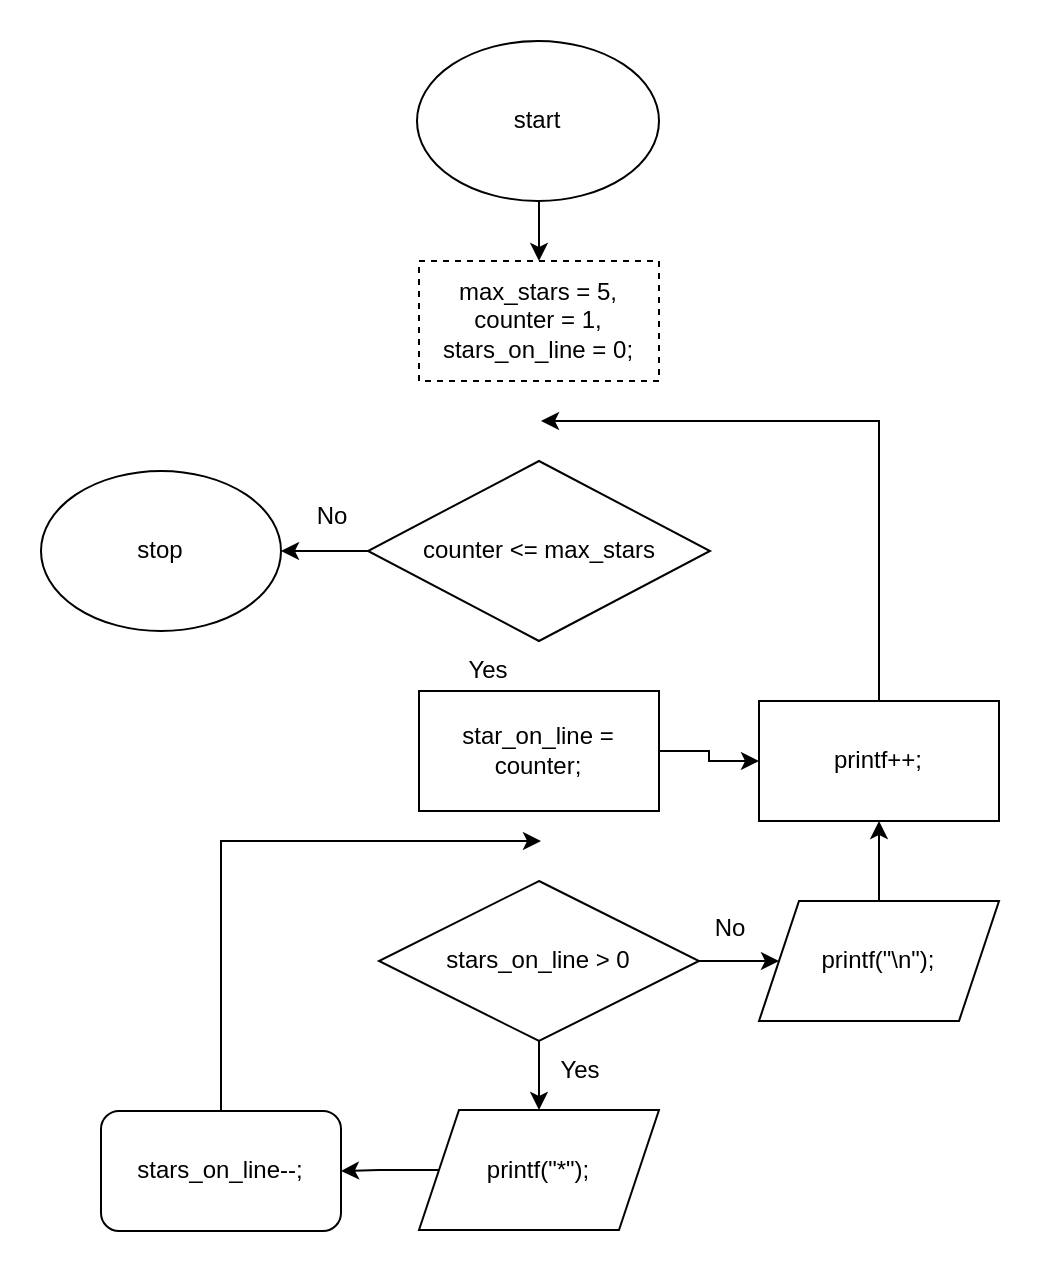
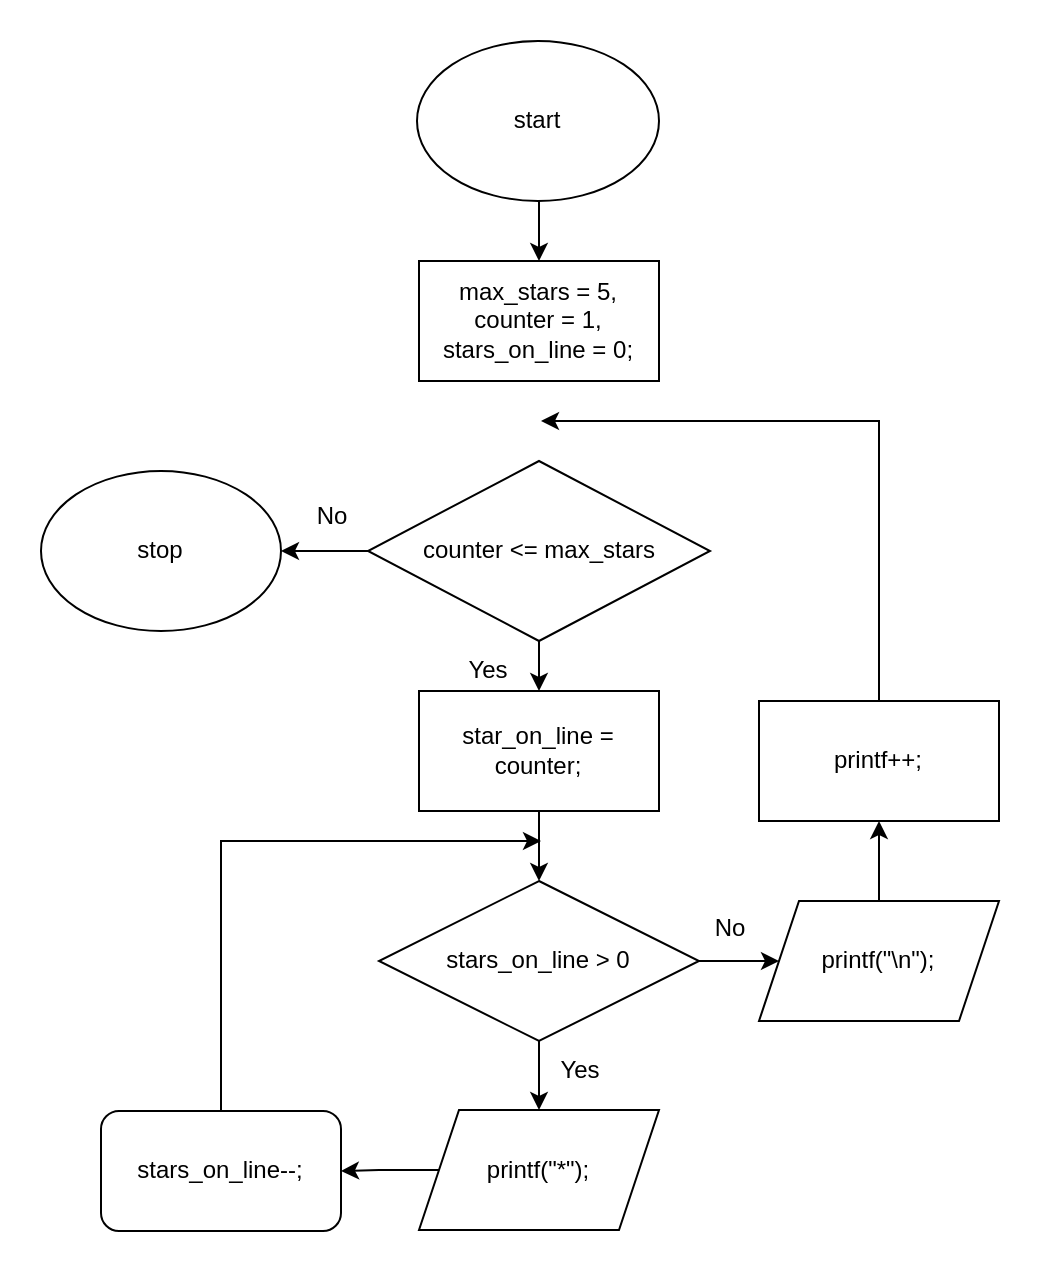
  <mxCell id="0" />
  <mxCell id="1" parent="0" />
  <mxCell id="2" style="edgeStyle=orthogonalEdgeStyle;rounded=0;orthogonalLoop=1;jettySize=auto;html=1;entryX=0.5;entryY=0;entryDx=0;entryDy=0;" edge="1" parent="1" target="3"><mxGeometry relative="1" as="geometry"><mxPoint x="269" y="100" as="sourcePoint" /></mxGeometry></mxCell>
- <mxCell id="3" value="max_stars = 5,&lt;div&gt;counter = 1,&lt;/div&gt;&lt;div&gt;stars_on_line = 0;&lt;/div&gt;" style="rounded=0;whiteSpace=wrap;html=1;dashed=1;" vertex="1" parent="1"><mxGeometry x="209" y="130" width="120" height="60" as="geometry" /></mxCell>
+ <mxCell id="3" value="max_stars = 5,&lt;div&gt;counter = 1,&lt;/div&gt;&lt;div&gt;stars_on_line = 0;&lt;/div&gt;" style="rounded=0;whiteSpace=wrap;html=1;" vertex="1" parent="1"><mxGeometry x="209" y="130" width="120" height="60" as="geometry" /></mxCell>
  <mxCell id="4" style="edgeStyle=orthogonalEdgeStyle;rounded=0;orthogonalLoop=1;jettySize=auto;html=1;entryX=1;entryY=0.5;entryDx=0;entryDy=0;" edge="1" parent="1" source="6"><mxGeometry relative="1" as="geometry"><mxPoint x="140" y="275" as="targetPoint" /></mxGeometry></mxCell>
+ <mxCell id="5" style="edgeStyle=orthogonalEdgeStyle;rounded=0;orthogonalLoop=1;jettySize=auto;html=1;entryX=0.5;entryY=0;entryDx=0;entryDy=0;" edge="1" parent="1" source="6" target="9"><mxGeometry relative="1" as="geometry" /></mxCell>
  <mxCell id="6" value="counter &amp;lt;= max_stars" style="rhombus;whiteSpace=wrap;html=1;" vertex="1" parent="1"><mxGeometry x="183.5" y="230" width="171" height="90" as="geometry" /></mxCell>
  <mxCell id="7" value="No" style="text;html=1;align=center;verticalAlign=middle;whiteSpace=wrap;rounded=0;" vertex="1" parent="1"><mxGeometry x="136" y="243" width="60" height="30" as="geometry" /></mxCell>
- <mxCell id="8" style="edgeStyle=orthogonalEdgeStyle;rounded=0;orthogonalLoop=1;jettySize=auto;html=1;" edge="1" parent="1" source="9" target="15"><mxGeometry relative="1" as="geometry" /></mxCell>
+ <mxCell id="8" style="edgeStyle=orthogonalEdgeStyle;rounded=0;orthogonalLoop=1;jettySize=auto;html=1;entryX=0.5;entryY=0;entryDx=0;entryDy=0;" edge="1" parent="1" source="9" target="13"><mxGeometry relative="1" as="geometry" /></mxCell>
  <mxCell id="9" value="star_on_line = counter;" style="rounded=0;whiteSpace=wrap;html=1;" vertex="1" parent="1"><mxGeometry x="209" y="345" width="120" height="60" as="geometry" /></mxCell>
  <mxCell id="10" value="Yes" style="text;html=1;align=center;verticalAlign=middle;whiteSpace=wrap;rounded=0;" vertex="1" parent="1"><mxGeometry x="214" y="320" width="60" height="30" as="geometry" /></mxCell>
  <mxCell id="11" style="edgeStyle=orthogonalEdgeStyle;rounded=0;orthogonalLoop=1;jettySize=auto;html=1;" edge="1" parent="1" source="13" target="17"><mxGeometry relative="1" as="geometry" /></mxCell>
  <mxCell id="12" style="edgeStyle=orthogonalEdgeStyle;rounded=0;orthogonalLoop=1;jettySize=auto;html=1;entryX=0.5;entryY=0;entryDx=0;entryDy=0;" edge="1" parent="1" source="13" target="19"><mxGeometry relative="1" as="geometry" /></mxCell>
  <mxCell id="13" value="stars_on_line &amp;gt; 0" style="rhombus;whiteSpace=wrap;html=1;" vertex="1" parent="1"><mxGeometry x="189" y="440" width="160" height="80" as="geometry" /></mxCell>
  <mxCell id="14" style="edgeStyle=orthogonalEdgeStyle;rounded=0;orthogonalLoop=1;jettySize=auto;html=1;" edge="1" parent="1"><mxGeometry relative="1" as="geometry"><mxPoint x="270" y="210" as="targetPoint" /><mxPoint x="459" y="350" as="sourcePoint" /><Array as="points"><mxPoint x="439" y="350" /><mxPoint x="439" y="210" /></Array></mxGeometry></mxCell>
  <mxCell id="15" value="&lt;div&gt;&lt;span style=&quot;background-color: transparent; color: light-dark(rgb(0, 0, 0), rgb(255, 255, 255));&quot;&gt;printf++;&lt;/span&gt;&lt;/div&gt;" style="rounded=0;whiteSpace=wrap;html=1;" vertex="1" parent="1"><mxGeometry x="379" y="350" width="120" height="60" as="geometry" /></mxCell>
  <mxCell id="16" style="edgeStyle=orthogonalEdgeStyle;rounded=0;orthogonalLoop=1;jettySize=auto;html=1;entryX=0.5;entryY=1;entryDx=0;entryDy=0;" edge="1" parent="1" source="17" target="15"><mxGeometry relative="1" as="geometry" /></mxCell>
  <mxCell id="17" value="printf(&quot;\n&quot;);" style="shape=parallelogram;perimeter=parallelogramPerimeter;whiteSpace=wrap;html=1;fixedSize=1;" vertex="1" parent="1"><mxGeometry x="379" y="450" width="120" height="60" as="geometry" /></mxCell>
  <mxCell id="18" value="No" style="text;html=1;align=center;verticalAlign=middle;whiteSpace=wrap;rounded=0;" vertex="1" parent="1"><mxGeometry x="335" y="449" width="60" height="30" as="geometry" /></mxCell>
  <mxCell id="19" value="printf(&quot;*&quot;);" style="shape=parallelogram;perimeter=parallelogramPerimeter;whiteSpace=wrap;html=1;fixedSize=1;" vertex="1" parent="1"><mxGeometry x="209" y="554.5" width="120" height="60" as="geometry" /></mxCell>
  <mxCell id="20" value="Yes" style="text;html=1;align=center;verticalAlign=middle;whiteSpace=wrap;rounded=0;" vertex="1" parent="1"><mxGeometry x="260" y="520" width="60" height="30" as="geometry" /></mxCell>
  <mxCell id="21" style="edgeStyle=orthogonalEdgeStyle;rounded=0;orthogonalLoop=1;jettySize=auto;html=1;" edge="1" parent="1" source="22"><mxGeometry relative="1" as="geometry"><mxPoint x="270" y="420" as="targetPoint" /><Array as="points"><mxPoint x="110" y="420" /></Array></mxGeometry></mxCell>
  <mxCell id="22" value="stars_on_line--;" style="whiteSpace=wrap;html=1;rounded=1;" vertex="1" parent="1"><mxGeometry x="50" y="555" width="120" height="60" as="geometry" /></mxCell>
  <mxCell id="23" style="edgeStyle=orthogonalEdgeStyle;rounded=0;orthogonalLoop=1;jettySize=auto;html=1;exitX=0;exitY=0.5;exitDx=0;exitDy=0;entryX=1;entryY=0.5;entryDx=0;entryDy=0;" edge="1" parent="1" source="19" target="22"><mxGeometry relative="1" as="geometry" /></mxCell>
  <mxCell id="24" value="start" style="ellipse;whiteSpace=wrap;html=1;" vertex="1" parent="1"><mxGeometry x="208" y="20" width="121" height="80" as="geometry" /></mxCell>
  <mxCell id="25" value="stop" style="ellipse;whiteSpace=wrap;html=1;" vertex="1" parent="1"><mxGeometry x="20" y="235" width="120" height="80" as="geometry" /></mxCell>
